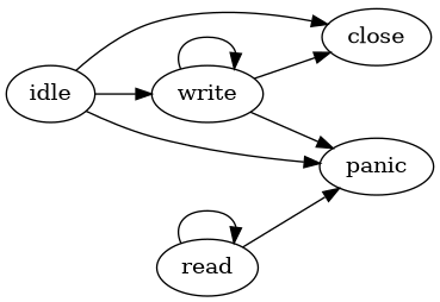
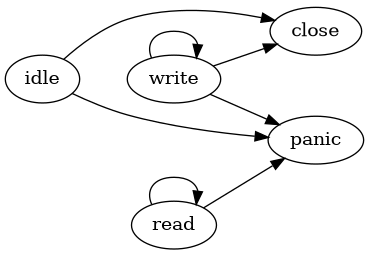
  digraph {
    rankdir=LR
    idle
    write
    close
    panic
    read
-   idle -> write
    idle -> close
    idle -> panic
    write -> write
    write -> close
    write -> panic
    read -> panic
    read -> read
  }
